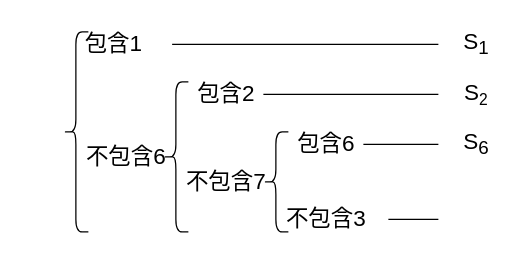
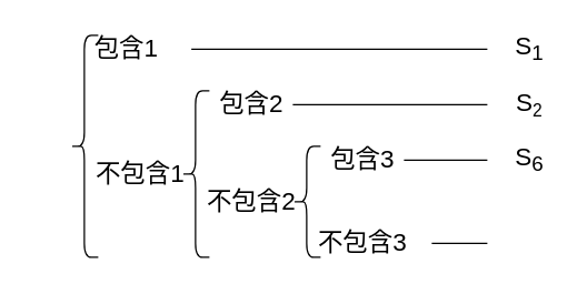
  <mxCell id="0" />
  <mxCell id="1" parent="0" />
  <mxCell id="2" value="" style="group" parent="1" vertex="1" connectable="0"><mxGeometry x="20" y="20" width="380" height="170" as="geometry" /></mxCell>
  <mxCell id="3" value="" style="shape=curlyBracket;whiteSpace=wrap;html=1;rounded=1;" parent="2" vertex="1"><mxGeometry x="30" y="5" width="20" height="160" as="geometry" /></mxCell>
- <mxCell id="4" value="&lt;font style=&quot;font-size: 18px&quot;&gt;不包含6&lt;/font&gt;" style="text;html=1;resizable=0;autosize=1;align=center;verticalAlign=middle;points=[];fillColor=none;strokeColor=none;rounded=0;" parent="2" vertex="1"><mxGeometry x="40" y="95" width="80" height="20" as="geometry" /></mxCell>
+ <mxCell id="4" value="&lt;font style=&quot;font-size: 18px&quot;&gt;不包含1&lt;/font&gt;" style="text;html=1;resizable=0;autosize=1;align=center;verticalAlign=middle;points=[];fillColor=none;strokeColor=none;rounded=0;" parent="2" vertex="1"><mxGeometry x="40" y="95" width="80" height="20" as="geometry" /></mxCell>
  <mxCell id="5" value="&lt;font style=&quot;font-size: 18px&quot;&gt;包含1&lt;/font&gt;" style="text;html=1;resizable=0;autosize=1;align=center;verticalAlign=middle;points=[];fillColor=none;strokeColor=none;rounded=0;" parent="2" vertex="1"><mxGeometry x="40" y="5" width="60" height="20" as="geometry" /></mxCell>
  <mxCell id="6" value="" style="shape=curlyBracket;whiteSpace=wrap;html=1;rounded=1;" parent="2" vertex="1"><mxGeometry x="110" y="45" width="20" height="120" as="geometry" /></mxCell>
  <mxCell id="7" value="&lt;font style=&quot;font-size: 18px&quot;&gt;包含2&lt;/font&gt;" style="text;html=1;resizable=0;autosize=1;align=center;verticalAlign=middle;points=[];fillColor=none;strokeColor=none;rounded=0;" parent="2" vertex="1"><mxGeometry x="130" y="45" width="60" height="20" as="geometry" /></mxCell>
- <mxCell id="8" value="&lt;font style=&quot;font-size: 18px&quot;&gt;不包含7&lt;/font&gt;" style="text;html=1;resizable=0;autosize=1;align=center;verticalAlign=middle;points=[];fillColor=none;strokeColor=none;rounded=0;" parent="2" vertex="1"><mxGeometry x="120" y="115" width="80" height="20" as="geometry" /></mxCell>
+ <mxCell id="8" value="&lt;font style=&quot;font-size: 18px&quot;&gt;不包含2&lt;/font&gt;" style="text;html=1;resizable=0;autosize=1;align=center;verticalAlign=middle;points=[];fillColor=none;strokeColor=none;rounded=0;" parent="2" vertex="1"><mxGeometry x="120" y="115" width="80" height="20" as="geometry" /></mxCell>
  <mxCell id="9" value="" style="shape=curlyBracket;whiteSpace=wrap;html=1;rounded=1;" parent="2" vertex="1"><mxGeometry x="190" y="85" width="20" height="80" as="geometry" /></mxCell>
- <mxCell id="10" value="&lt;font style=&quot;font-size: 18px&quot;&gt;包含6&lt;/font&gt;" style="text;html=1;resizable=0;autosize=1;align=center;verticalAlign=middle;points=[];fillColor=none;strokeColor=none;rounded=0;" parent="2" vertex="1"><mxGeometry x="210" y="85" width="60" height="20" as="geometry" /></mxCell>
+ <mxCell id="10" value="&lt;font style=&quot;font-size: 18px&quot;&gt;包含3&lt;/font&gt;" style="text;html=1;resizable=0;autosize=1;align=center;verticalAlign=middle;points=[];fillColor=none;strokeColor=none;rounded=0;" parent="2" vertex="1"><mxGeometry x="210" y="85" width="60" height="20" as="geometry" /></mxCell>
  <mxCell id="11" value="&lt;font style=&quot;font-size: 18px&quot;&gt;不包含3&lt;br&gt;&lt;/font&gt;" style="text;html=1;resizable=0;autosize=1;align=center;verticalAlign=middle;points=[];fillColor=none;strokeColor=none;rounded=0;" parent="2" vertex="1"><mxGeometry x="200" y="145" width="80" height="20" as="geometry" /></mxCell>
  <mxCell id="12" value="" style="line;strokeWidth=1;html=1;" parent="2" vertex="1"><mxGeometry x="117" y="10" width="213" height="10" as="geometry" /></mxCell>
  <mxCell id="13" value="" style="line;strokeWidth=1;html=1;" parent="2" vertex="1"><mxGeometry x="190" y="50" width="140" height="10" as="geometry" /></mxCell>
  <mxCell id="14" value="" style="line;strokeWidth=1;html=1;" parent="2" vertex="1"><mxGeometry x="270" y="90" width="60" height="10" as="geometry" /></mxCell>
  <mxCell id="15" value="" style="line;strokeWidth=1;html=1;" parent="2" vertex="1"><mxGeometry x="290" y="150" width="40" height="10" as="geometry" /></mxCell>
  <mxCell id="16" value="&lt;font style=&quot;font-size: 18px&quot;&gt;S&lt;sub&gt;1&lt;/sub&gt;&lt;/font&gt;" style="text;html=1;resizable=0;autosize=1;align=center;verticalAlign=middle;points=[];fillColor=none;strokeColor=none;rounded=0;" parent="2" vertex="1"><mxGeometry x="340" width="40" height="30" as="geometry" /></mxCell>
  <mxCell id="17" value="&lt;font style=&quot;font-size: 18px&quot;&gt;S&lt;/font&gt;&lt;font style=&quot;font-size: 15px&quot;&gt;&lt;sub&gt;2&lt;/sub&gt;&lt;/font&gt;" style="text;html=1;resizable=0;autosize=1;align=center;verticalAlign=middle;points=[];fillColor=none;strokeColor=none;rounded=0;" parent="2" vertex="1"><mxGeometry x="345" y="40" width="30" height="30" as="geometry" /></mxCell>
  <mxCell id="18" value="&lt;font style=&quot;font-size: 18px&quot;&gt;&lt;font&gt;S&lt;/font&gt;&lt;font&gt;&lt;sub&gt;6&lt;/sub&gt;&lt;/font&gt;&lt;/font&gt;" style="text;html=1;resizable=0;autosize=1;align=center;verticalAlign=middle;points=[];fillColor=none;strokeColor=none;rounded=0;" parent="2" vertex="1"><mxGeometry x="340" y="80" width="40" height="30" as="geometry" /></mxCell>
